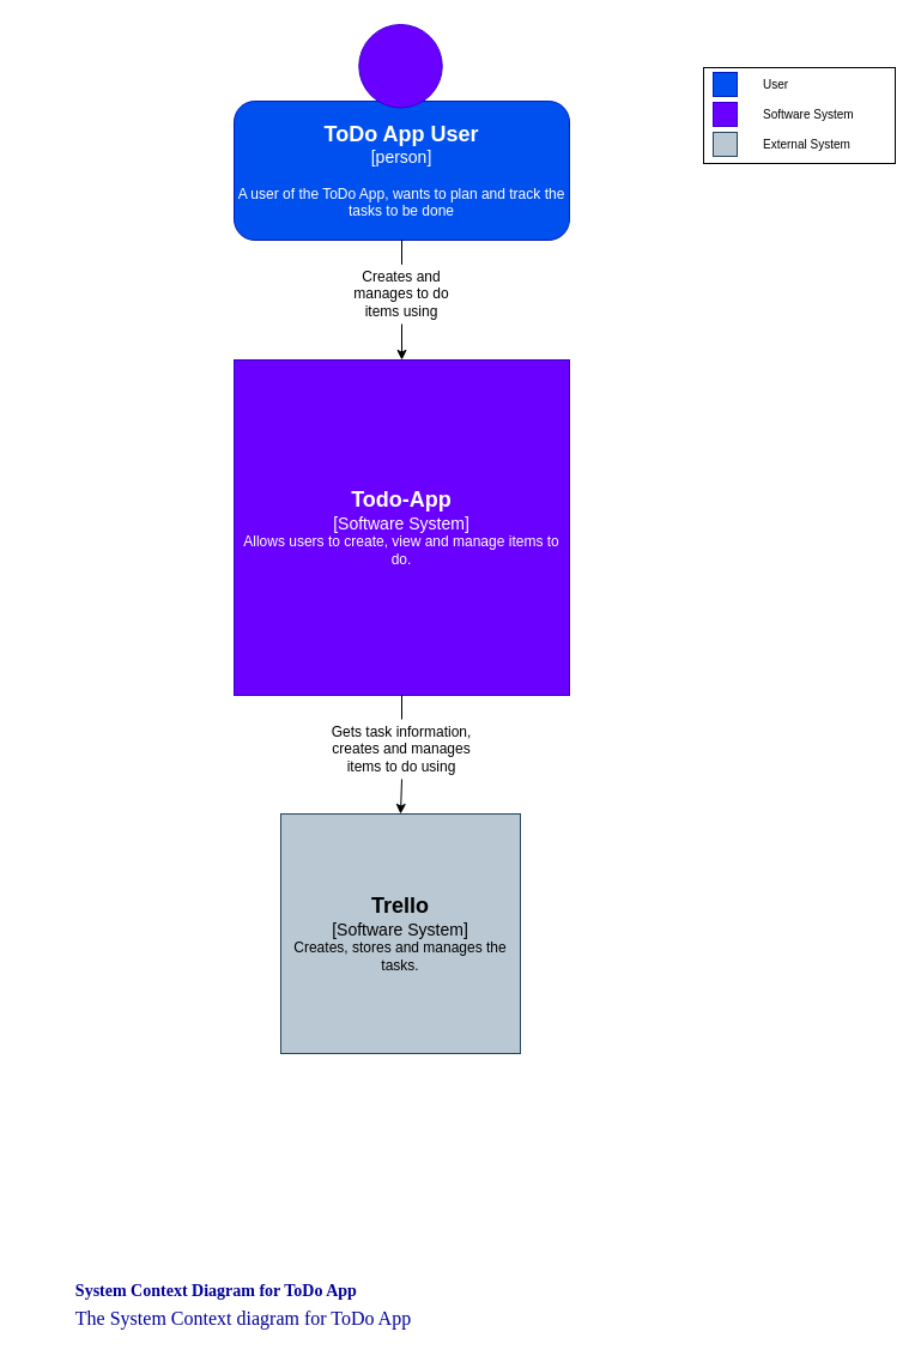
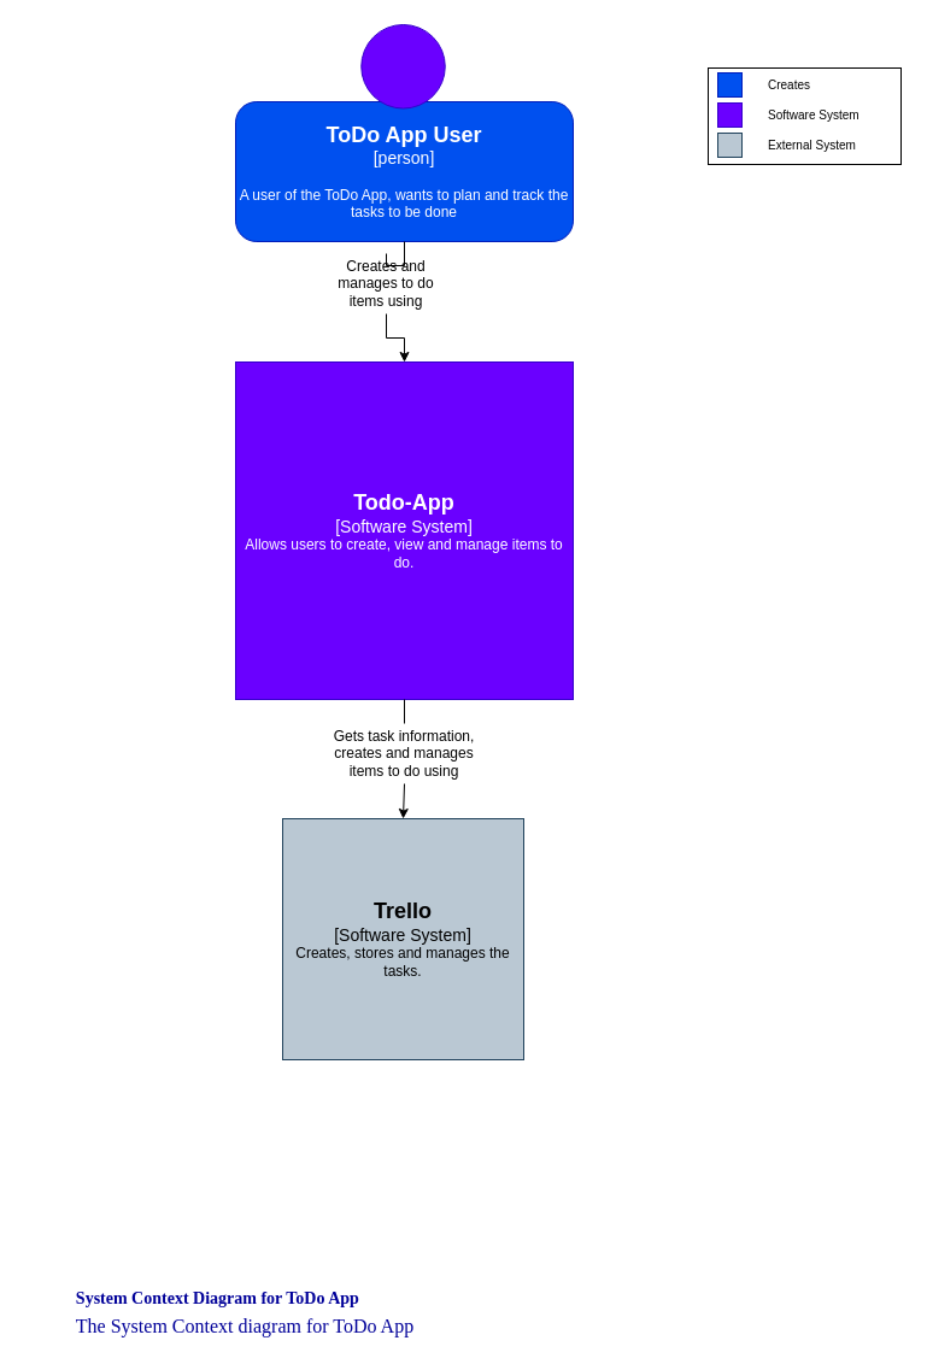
  <mxCell id="0" />
  <mxCell id="1" parent="0" />
  <mxCell id="2" value="" style="rounded=0;whiteSpace=wrap;html=1;fontSize=11;align=left;" parent="1" vertex="1"><mxGeometry x="587" y="56" width="160" height="80" as="geometry" /></mxCell>
  <mxCell id="3" value="&lt;font&gt;&lt;b&gt;&lt;font style=&quot;font-size: 18px&quot;&gt;Todo-App&lt;/font&gt;&lt;/b&gt;&lt;br&gt;&lt;font style=&quot;font-size: 14px&quot;&gt;[Software System]&lt;/font&gt;&lt;br&gt;&lt;font style=&quot;font-size: 12px&quot;&gt;Allows users to create, view and manage items to do.&lt;/font&gt;&lt;br&gt;&lt;/font&gt;" style="whiteSpace=wrap;html=1;aspect=fixed;fillColor=#6a00ff;strokeColor=#3700CC;fontColor=#ffffff;" parent="1" vertex="1"><mxGeometry x="195" y="300" width="280" height="280" as="geometry" /></mxCell>
  <mxCell id="4" value="&lt;font&gt;&lt;b style=&quot;font-size: 18px&quot;&gt;Trello&lt;/b&gt;&lt;br&gt;&lt;font style=&quot;font-size: 14px&quot;&gt;[Software System]&lt;/font&gt;&lt;br&gt;&lt;font style=&quot;font-size: 12px&quot;&gt;Creates, stores and manages the tasks.&lt;/font&gt;&lt;br&gt;&lt;/font&gt;" style="whiteSpace=wrap;html=1;aspect=fixed;fillColor=#bac8d3;strokeColor=#23445d;" parent="1" vertex="1"><mxGeometry x="234" y="679" width="200" height="200" as="geometry" /></mxCell>
  <mxCell id="5" value="&lt;div style=&quot;text-align: left&quot;&gt;&lt;span style=&quot;font-size: 14px ; color: rgb(0 , 0 , 153) ; font-family: &amp;#34;verdana&amp;#34;&quot;&gt;&lt;b&gt;System Context Diagram for ToDo App&lt;/b&gt;&lt;/span&gt;&lt;/div&gt;&lt;font face=&quot;Verdana&quot; color=&quot;#000099&quot;&gt;&lt;div style=&quot;text-align: left&quot;&gt;&lt;font face=&quot;Verdana&quot; color=&quot;#000099&quot;&gt;&lt;font size=&quot;3&quot;&gt;The System Context diagram for ToDo App&lt;/font&gt;&lt;/font&gt;&lt;font face=&quot;Verdana&quot; color=&quot;#000099&quot; style=&quot;font-size: 20px&quot;&gt;&amp;nbsp;&lt;/font&gt;&lt;/div&gt;&lt;/font&gt;" style="text;html=1;align=center;verticalAlign=middle;resizable=0;points=[];autosize=1;" parent="1" vertex="1"><mxGeometry x="20" y="1070" width="370" height="40" as="geometry" /></mxCell>
  <mxCell id="6" value="&lt;b&gt;&lt;font style=&quot;font-size: 18px&quot;&gt;ToDo App User&lt;/font&gt;&lt;/b&gt;&lt;br&gt;&lt;font style=&quot;font-size: 14px&quot;&gt;[person]&lt;br&gt;&lt;/font&gt;&lt;br&gt;A user of the ToDo App, wants to plan and track the tasks to be done" style="rounded=1;whiteSpace=wrap;html=1;fillColor=#0050ef;strokeColor=#001DBC;fontColor=#ffffff;" parent="1" vertex="1"><mxGeometry x="195" y="84" width="280" height="116" as="geometry" /></mxCell>
  <mxCell id="7" value="" style="edgeStyle=orthogonalEdgeStyle;rounded=0;orthogonalLoop=1;jettySize=auto;html=1;exitX=0.5;exitY=1;exitDx=0;exitDy=0;startArrow=none;" parent="1" source="9" target="3" edge="1"><mxGeometry relative="1" as="geometry" /></mxCell>
  <mxCell id="8" value="" style="ellipse;whiteSpace=wrap;html=1;aspect=fixed;fillColor=#6a00ff;strokeColor=#3700CC;fontColor=#ffffff;" parent="1" vertex="1"><mxGeometry x="299.25" width="69.5" height="69.5" as="geometry" y="20" /></mxCell>
- <mxCell id="9" value="Creates and manages to do items using" style="text;html=1;strokeColor=none;fillColor=none;align=center;verticalAlign=middle;whiteSpace=wrap;rounded=0;" parent="1" vertex="1"><mxGeometry x="287.13" y="220" width="95.75" height="50" as="geometry" /></mxCell>
+ <mxCell id="9" value="Creates and manages to do items using" style="text;html=1;strokeColor=none;fillColor=none;align=center;verticalAlign=middle;whiteSpace=wrap;rounded=0;" parent="1" vertex="1"><mxGeometry x="272.13" y="210" width="95.75" height="50" as="geometry" /></mxCell>
  <mxCell id="10" value="" style="edgeStyle=orthogonalEdgeStyle;rounded=0;orthogonalLoop=1;jettySize=auto;html=1;exitX=0.5;exitY=1;exitDx=0;exitDy=0;endArrow=none;" parent="1" source="6" target="9" edge="1"><mxGeometry relative="1" as="geometry"><mxPoint x="335" y="200" as="sourcePoint" /><mxPoint x="335" y="300" as="targetPoint" /></mxGeometry></mxCell>
  <mxCell id="11" value="" style="endArrow=classic;html=1;exitX=0.5;exitY=1;exitDx=0;exitDy=0;entryX=0.5;entryY=0;entryDx=0;entryDy=0;startArrow=none;" parent="1" source="12" target="4" edge="1"><mxGeometry width="50" height="50" relative="1" as="geometry"><mxPoint x="375" y="620" as="sourcePoint" /><mxPoint x="425" y="570" as="targetPoint" /></mxGeometry></mxCell>
  <mxCell id="12" value="Gets task information, creates and manages items to do using" style="text;html=1;strokeColor=none;fillColor=none;align=center;verticalAlign=middle;whiteSpace=wrap;rounded=0;" parent="1" vertex="1"><mxGeometry x="275" y="600" width="120" height="50" as="geometry" /></mxCell>
  <mxCell id="13" value="" style="endArrow=none;html=1;exitX=0.5;exitY=1;exitDx=0;exitDy=0;entryX=0.5;entryY=0;entryDx=0;entryDy=0;" parent="1" source="3" target="12" edge="1"><mxGeometry width="50" height="50" relative="1" as="geometry"><mxPoint x="335" y="580" as="sourcePoint" /><mxPoint x="334" y="679" as="targetPoint" /></mxGeometry></mxCell>
  <mxCell id="14" value="" style="whiteSpace=wrap;html=1;aspect=fixed;fillColor=#0050ef;strokeColor=#001DBC;fontColor=#ffffff;fontSize=11;" parent="1" vertex="1"><mxGeometry x="595" y="60" width="20" height="20" as="geometry" /></mxCell>
  <mxCell id="15" value="" style="whiteSpace=wrap;html=1;aspect=fixed;fillColor=#6a00ff;strokeColor=#3700CC;fontColor=#ffffff;" parent="1" vertex="1"><mxGeometry x="595" y="85" width="20" height="20" as="geometry" /></mxCell>
  <mxCell id="16" value="" style="whiteSpace=wrap;html=1;aspect=fixed;fillColor=#bac8d3;strokeColor=#23445d;" parent="1" vertex="1"><mxGeometry x="595" y="110" width="20" height="20" as="geometry" /></mxCell>
- <mxCell id="17" value="User" style="text;html=1;strokeColor=none;fillColor=none;align=left;verticalAlign=middle;whiteSpace=wrap;rounded=0;fontSize=10;" parent="1" vertex="1"><mxGeometry x="635" y="60" width="50" height="20" as="geometry" /></mxCell>
+ <mxCell id="17" value="Creates" style="text;html=1;strokeColor=none;fillColor=none;align=left;verticalAlign=middle;whiteSpace=wrap;rounded=0;fontSize=10;" parent="1" vertex="1"><mxGeometry x="635" y="60" width="50" height="20" as="geometry" /></mxCell>
  <mxCell id="18" value="External System" style="text;html=1;strokeColor=none;fillColor=none;align=left;verticalAlign=middle;whiteSpace=wrap;rounded=0;fontSize=10;" parent="1" vertex="1"><mxGeometry x="635" y="110" width="80" height="20" as="geometry" /></mxCell>
  <mxCell id="19" value="Software System" style="text;html=1;strokeColor=none;fillColor=none;align=left;verticalAlign=middle;whiteSpace=wrap;rounded=0;fontSize=10;" parent="1" vertex="1"><mxGeometry x="635" y="85" width="80" height="20" as="geometry" /></mxCell>
